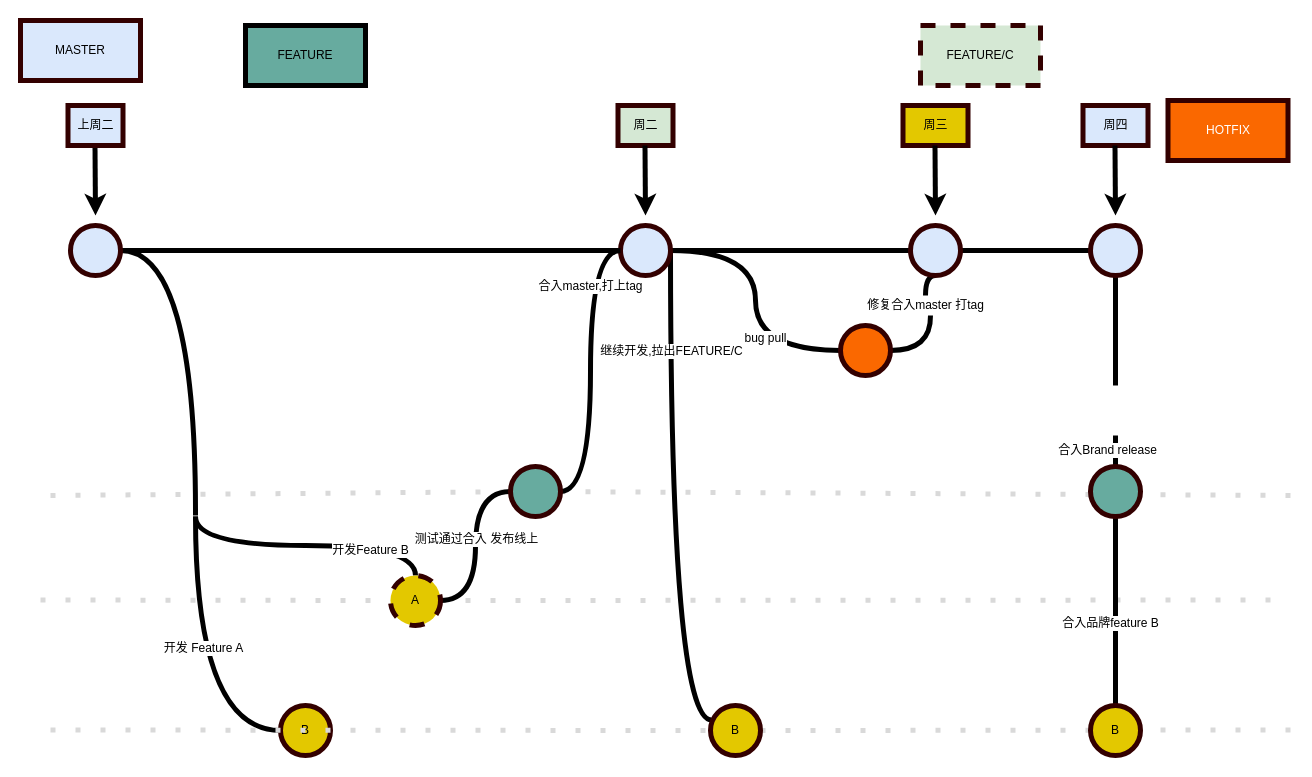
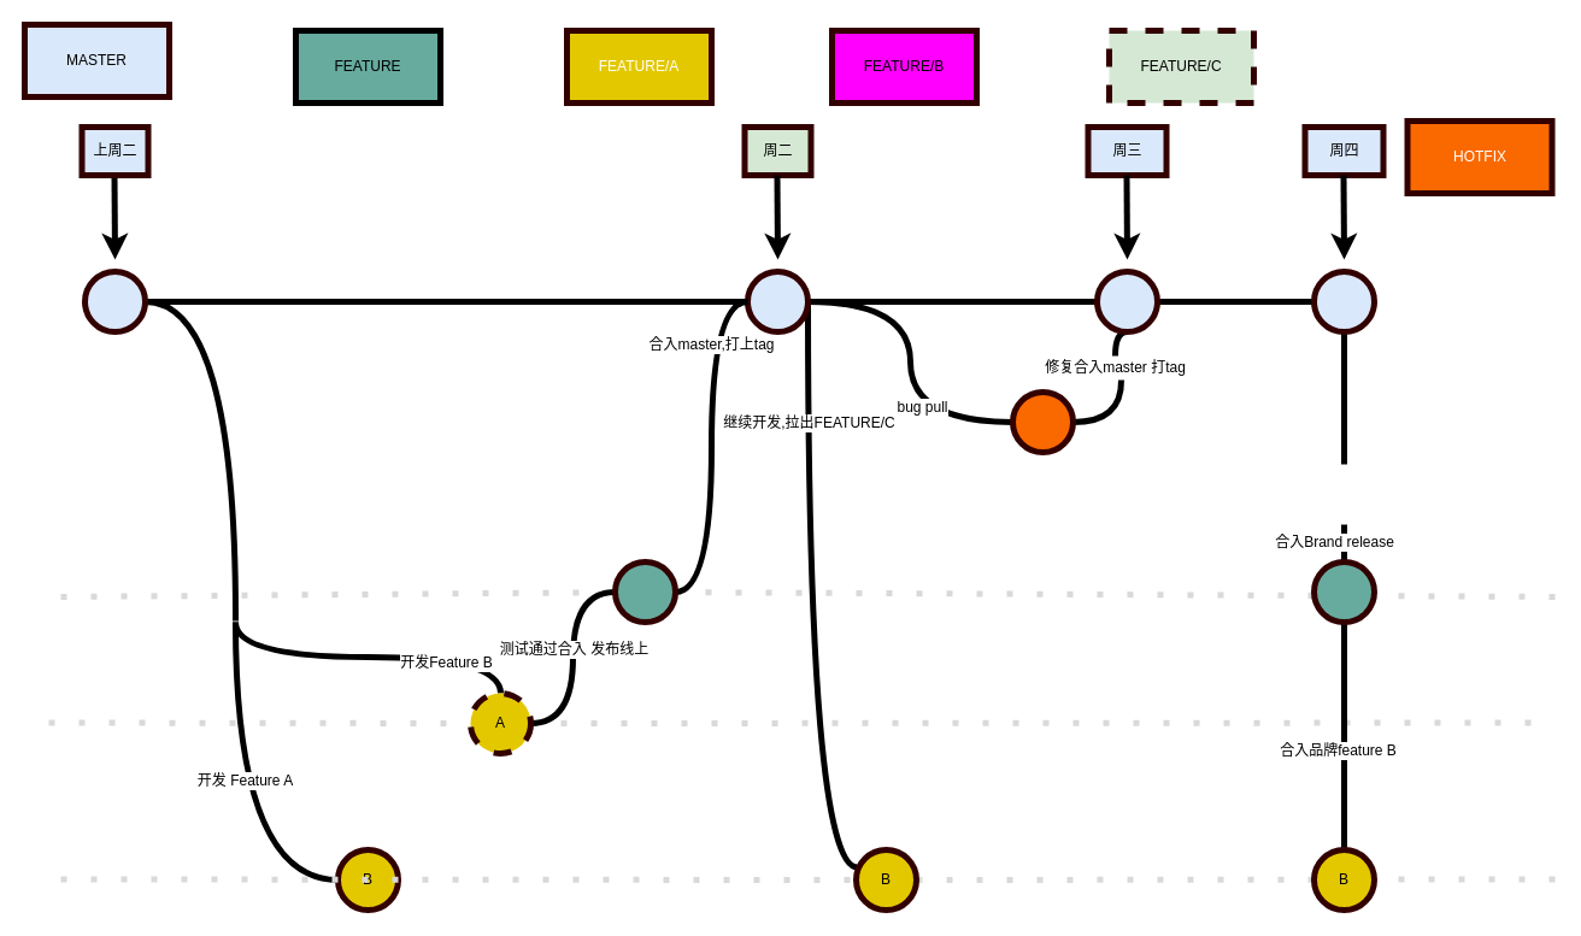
  <mxCell id="0" />
  <mxCell id="1" parent="0" />
  <mxCell id="2" value="" style="endArrow=none;dashed=1;html=1;strokeWidth=5;dashPattern=1 4;strokeColor=#D9D9D9;" edge="1" parent="1" target="44"><mxGeometry width="50" height="50" relative="1" as="geometry"><mxPoint x="50" y="495" as="sourcePoint" /><mxPoint x="1290" y="495" as="targetPoint" /></mxGeometry></mxCell>
  <mxCell id="3" value="" style="endArrow=none;dashed=1;html=1;strokeWidth=5;dashPattern=1 4;strokeColor=#D9D9D9;" edge="1" parent="1" source="50"><mxGeometry width="50" height="50" relative="1" as="geometry"><mxPoint x="50" y="729.5" as="sourcePoint" /><mxPoint x="1290" y="729.5" as="targetPoint" /></mxGeometry></mxCell>
  <mxCell id="4" value="" style="endArrow=none;dashed=1;html=1;strokeWidth=5;dashPattern=1 4;strokeColor=#D9D9D9;" edge="1" parent="1" source="45"><mxGeometry width="50" height="50" relative="1" as="geometry"><mxPoint x="40" y="599.5" as="sourcePoint" /><mxPoint x="1280" y="599.5" as="targetPoint" /></mxGeometry></mxCell>
  <mxCell id="5" value="" style="endArrow=none;dashed=1;html=1;strokeWidth=5;dashPattern=1 4;strokeColor=#D9D9D9;" edge="1" parent="1" source="44"><mxGeometry width="50" height="50" relative="1" as="geometry"><mxPoint x="50" y="495" as="sourcePoint" /><mxPoint x="1290" y="495" as="targetPoint" /></mxGeometry></mxCell>
  <mxCell id="6" value="MASTER" style="rounded=0;whiteSpace=wrap;html=1;strokeWidth=5;fillColor=#dae8fc;strokeColor=#330000;" vertex="1" parent="1"><mxGeometry x="20" y="20" width="120" height="60" as="geometry" /></mxCell>
  <mxCell id="7" value="FEATURE" style="rounded=0;whiteSpace=wrap;html=1;strokeWidth=5;fillColor=#67AB9F;" vertex="1" parent="1"><mxGeometry x="245" y="25" width="120" height="60" as="geometry" /></mxCell>
+ <mxCell id="8" value="FEATURE/A&lt;br&gt;" style="rounded=0;whiteSpace=wrap;html=1;strokeWidth=5;fillColor=#e3c800;strokeColor=#330000;fontColor=#ffffff;" vertex="1" parent="1"><mxGeometry x="470" y="25" width="120" height="60" as="geometry" /></mxCell>
  <mxCell id="9" value="HOTFIX" style="rounded=0;whiteSpace=wrap;html=1;strokeWidth=5;fillColor=#fa6800;strokeColor=#330000;fontColor=#ffffff;" vertex="1" parent="1"><mxGeometry x="1167.5" y="100" width="120" height="60" as="geometry" /></mxCell>
  <mxCell id="10" style="edgeStyle=orthogonalEdgeStyle;rounded=0;orthogonalLoop=1;jettySize=auto;html=1;strokeWidth=5;curved=1;endArrow=none;endFill=0;" edge="1" parent="1" source="12"><mxGeometry relative="1" as="geometry"><mxPoint x="195" y="515" as="targetPoint" /></mxGeometry></mxCell>
  <mxCell id="11" style="edgeStyle=orthogonalEdgeStyle;curved=1;rounded=0;orthogonalLoop=1;jettySize=auto;html=1;entryX=0;entryY=0.5;entryDx=0;entryDy=0;endArrow=none;endFill=0;strokeWidth=5;" edge="1" parent="1" source="12" target="18"><mxGeometry relative="1" as="geometry" /></mxCell>
  <mxCell id="12" value="" style="ellipse;whiteSpace=wrap;html=1;aspect=fixed;strokeColor=#330000;fillColor=#DAE8FC;strokeWidth=5;" vertex="1" parent="1"><mxGeometry x="70" y="225" width="50" height="50" as="geometry" /></mxCell>
  <mxCell id="13" style="edgeStyle=orthogonalEdgeStyle;curved=1;rounded=0;orthogonalLoop=1;jettySize=auto;html=1;entryX=0;entryY=0.5;entryDx=0;entryDy=0;endArrow=none;endFill=0;strokeWidth=5;" edge="1" parent="1" source="18" target="32"><mxGeometry relative="1" as="geometry" /></mxCell>
  <mxCell id="14" style="edgeStyle=orthogonalEdgeStyle;curved=1;rounded=0;orthogonalLoop=1;jettySize=auto;html=1;entryX=0;entryY=0.5;entryDx=0;entryDy=0;endArrow=none;endFill=0;strokeWidth=5;" edge="1" parent="1" source="18" target="49"><mxGeometry relative="1" as="geometry" /></mxCell>
  <mxCell id="15" value="bug pull" style="text;html=1;align=center;verticalAlign=middle;resizable=0;points=[];labelBackgroundColor=#ffffff;" vertex="1" connectable="0" parent="14"><mxGeometry x="0.438" y="13" relative="1" as="geometry"><mxPoint as="offset" /></mxGeometry></mxCell>
  <mxCell id="16" style="edgeStyle=orthogonalEdgeStyle;curved=1;rounded=0;orthogonalLoop=1;jettySize=auto;html=1;entryX=0.02;entryY=0.29;entryDx=0;entryDy=0;entryPerimeter=0;endArrow=none;endFill=0;strokeWidth=5;" edge="1" parent="1" source="18" target="50"><mxGeometry relative="1" as="geometry"><Array as="points"><mxPoint x="670" y="720" /></Array></mxGeometry></mxCell>
  <mxCell id="17" value="继续开发,拉出FEATURE/C" style="text;html=1;align=center;verticalAlign=middle;resizable=0;points=[];labelBackgroundColor=#ffffff;" vertex="1" connectable="0" parent="16"><mxGeometry x="-0.812" relative="1" as="geometry"><mxPoint y="52" as="offset" /></mxGeometry></mxCell>
  <mxCell id="18" value="" style="ellipse;whiteSpace=wrap;html=1;aspect=fixed;strokeColor=#330000;fillColor=#DAE8FC;strokeWidth=5;" vertex="1" parent="1"><mxGeometry x="620" y="225" width="50" height="50" as="geometry" /></mxCell>
  <mxCell id="19" value="" style="endArrow=classic;html=1;strokeWidth=5;" edge="1" parent="1"><mxGeometry width="50" height="50" relative="1" as="geometry"><mxPoint x="94.5" y="145" as="sourcePoint" /><mxPoint x="95" y="215" as="targetPoint" /></mxGeometry></mxCell>
  <mxCell id="20" style="edgeStyle=orthogonalEdgeStyle;rounded=0;orthogonalLoop=1;jettySize=auto;html=1;entryX=0.5;entryY=0;entryDx=0;entryDy=0;curved=1;endArrow=none;endFill=0;strokeWidth=5;" edge="1" parent="1" target="45"><mxGeometry relative="1" as="geometry"><Array as="points"><mxPoint x="195" y="545" /><mxPoint x="415" y="545" /></Array><mxPoint x="195" y="516" as="sourcePoint" /></mxGeometry></mxCell>
  <mxCell id="21" value="开发Feature B" style="text;html=1;align=center;verticalAlign=middle;resizable=0;points=[];labelBackgroundColor=#ffffff;" vertex="1" connectable="0" parent="20"><mxGeometry x="0.458" y="-4" relative="1" as="geometry"><mxPoint as="offset" /></mxGeometry></mxCell>
  <mxCell id="22" style="edgeStyle=orthogonalEdgeStyle;rounded=0;orthogonalLoop=1;jettySize=auto;html=1;entryX=0;entryY=0.5;entryDx=0;entryDy=0;curved=1;strokeWidth=5;endArrow=none;endFill=0;" edge="1" parent="1" target="30"><mxGeometry relative="1" as="geometry"><Array as="points"><mxPoint x="195" y="730" /></Array><mxPoint x="195" y="516" as="sourcePoint" /></mxGeometry></mxCell>
  <mxCell id="23" value="开发 Feature A" style="text;html=1;align=center;verticalAlign=middle;resizable=0;points=[];labelBackgroundColor=#ffffff;" vertex="1" connectable="0" parent="22"><mxGeometry x="-0.124" y="7" relative="1" as="geometry"><mxPoint as="offset" /></mxGeometry></mxCell>
  <mxCell id="24" value="上周二" style="rounded=0;whiteSpace=wrap;html=1;strokeWidth=5;fillColor=#dae8fc;strokeColor=#330000;" vertex="1" parent="1"><mxGeometry x="67.5" y="105" width="55" height="40" as="geometry" /></mxCell>
  <mxCell id="25" value="周四" style="rounded=0;whiteSpace=wrap;html=1;strokeWidth=5;fillColor=#dae8fc;strokeColor=#330000;" vertex="1" parent="1"><mxGeometry x="1082.5" y="105" width="65" height="40" as="geometry" /></mxCell>
  <mxCell id="26" value="" style="endArrow=classic;html=1;strokeWidth=5;" edge="1" parent="1"><mxGeometry width="50" height="50" relative="1" as="geometry"><mxPoint x="1114.5" y="145" as="sourcePoint" /><mxPoint x="1115" y="215" as="targetPoint" /></mxGeometry></mxCell>
  <mxCell id="27" style="edgeStyle=orthogonalEdgeStyle;curved=1;rounded=0;orthogonalLoop=1;jettySize=auto;html=1;entryX=0;entryY=0.5;entryDx=0;entryDy=0;endArrow=none;endFill=0;strokeWidth=5;" edge="1" parent="1" source="45" target="44"><mxGeometry relative="1" as="geometry" /></mxCell>
  <mxCell id="28" value="测试通过合入 发布线上" style="text;html=1;align=center;verticalAlign=middle;resizable=0;points=[];labelBackgroundColor=#ffffff;" vertex="1" connectable="0" parent="27"><mxGeometry x="0.086" relative="1" as="geometry"><mxPoint as="offset" /></mxGeometry></mxCell>
+ <mxCell id="29" value="FEATURE/B" style="rounded=0;whiteSpace=wrap;html=1;strokeWidth=5;fillColor=#FF00FF;strokeColor=#330000;gradientColor=none;" vertex="1" parent="1"><mxGeometry x="690" y="25" width="120" height="60" as="geometry" /></mxCell>
  <mxCell id="30" value="B" style="ellipse;whiteSpace=wrap;html=1;aspect=fixed;strokeColor=#330000;fillColor=#E3C800;strokeWidth=5;" vertex="1" parent="1"><mxGeometry x="280" y="705" width="50" height="50" as="geometry" /></mxCell>
  <mxCell id="31" style="edgeStyle=orthogonalEdgeStyle;rounded=0;orthogonalLoop=1;jettySize=auto;html=1;exitX=0.5;exitY=1;exitDx=0;exitDy=0;endArrow=none;endFill=0;strokeWidth=5;" edge="1" parent="1" source="32"><mxGeometry relative="1" as="geometry"><mxPoint x="1115" y="385" as="targetPoint" /></mxGeometry></mxCell>
  <mxCell id="32" value="" style="ellipse;whiteSpace=wrap;html=1;aspect=fixed;strokeColor=#330000;fillColor=#DAE8FC;strokeWidth=5;" vertex="1" parent="1"><mxGeometry x="1090" y="225" width="50" height="50" as="geometry" /></mxCell>
  <mxCell id="33" style="edgeStyle=orthogonalEdgeStyle;curved=1;rounded=0;orthogonalLoop=1;jettySize=auto;html=1;entryX=0.5;entryY=1;entryDx=0;entryDy=0;endArrow=none;endFill=0;strokeWidth=5;" edge="1" parent="1" source="36" target="53"><mxGeometry relative="1" as="geometry" /></mxCell>
  <mxCell id="34" value="周二" style="rounded=0;whiteSpace=wrap;html=1;strokeWidth=5;fillColor=#d5e8d4;strokeColor=#330000;" vertex="1" parent="1"><mxGeometry x="617.5" y="105" width="55" height="40" as="geometry" /></mxCell>
  <mxCell id="35" value="" style="endArrow=classic;html=1;strokeWidth=5;" edge="1" parent="1"><mxGeometry width="50" height="50" relative="1" as="geometry"><mxPoint x="644.5" y="145" as="sourcePoint" /><mxPoint x="645" y="215" as="targetPoint" /></mxGeometry></mxCell>
  <mxCell id="36" value="修复合入master 打tag" style="text;html=1;align=center;verticalAlign=middle;resizable=0;points=[];autosize=1;" vertex="1" parent="1"><mxGeometry x="860" y="295" width="130" height="20" as="geometry" /></mxCell>
  <mxCell id="37" style="edgeStyle=orthogonalEdgeStyle;curved=1;rounded=0;orthogonalLoop=1;jettySize=auto;html=1;endArrow=none;endFill=0;strokeWidth=5;" edge="1" parent="1" source="49"><mxGeometry relative="1" as="geometry"><mxPoint x="930" y="340" as="sourcePoint" /><mxPoint x="930" y="315" as="targetPoint" /></mxGeometry></mxCell>
  <mxCell id="38" style="edgeStyle=orthogonalEdgeStyle;rounded=0;orthogonalLoop=1;jettySize=auto;html=1;exitX=0.5;exitY=1;exitDx=0;exitDy=0;entryX=0.5;entryY=0;entryDx=0;entryDy=0;endArrow=none;endFill=0;strokeWidth=5;" edge="1" parent="1" target="40"><mxGeometry relative="1" as="geometry"><mxPoint x="1115" y="435" as="sourcePoint" /></mxGeometry></mxCell>
  <mxCell id="39" style="edgeStyle=orthogonalEdgeStyle;rounded=0;orthogonalLoop=1;jettySize=auto;html=1;endArrow=none;endFill=0;strokeWidth=5;" edge="1" parent="1" source="40" target="41"><mxGeometry relative="1" as="geometry" /></mxCell>
  <mxCell id="40" value="" style="ellipse;whiteSpace=wrap;html=1;aspect=fixed;strokeColor=#330000;fillColor=#67AB9F;strokeWidth=5;" vertex="1" parent="1"><mxGeometry x="1090" y="466" width="50" height="50" as="geometry" /></mxCell>
  <mxCell id="41" value="B" style="ellipse;whiteSpace=wrap;html=1;aspect=fixed;strokeColor=#330000;fillColor=#E3C800;strokeWidth=5;" vertex="1" parent="1"><mxGeometry x="1090" y="705" width="50" height="50" as="geometry" /></mxCell>
  <mxCell id="42" style="edgeStyle=orthogonalEdgeStyle;curved=1;rounded=0;orthogonalLoop=1;jettySize=auto;html=1;entryX=0;entryY=0.5;entryDx=0;entryDy=0;endArrow=none;endFill=0;strokeWidth=5;" edge="1" parent="1" source="44" target="18"><mxGeometry relative="1" as="geometry" /></mxCell>
  <mxCell id="43" value="合入master,打上tag" style="text;html=1;align=center;verticalAlign=middle;resizable=0;points=[];labelBackgroundColor=#ffffff;" vertex="1" connectable="0" parent="42"><mxGeometry x="-0.076" y="1" relative="1" as="geometry"><mxPoint y="-97" as="offset" /></mxGeometry></mxCell>
  <mxCell id="44" value="" style="ellipse;whiteSpace=wrap;html=1;aspect=fixed;strokeColor=#330000;fillColor=#67AB9F;strokeWidth=5;" vertex="1" parent="1"><mxGeometry x="510" y="466" width="50" height="50" as="geometry" /></mxCell>
  <mxCell id="45" value="A" style="ellipse;whiteSpace=wrap;html=1;aspect=fixed;strokeColor=#330000;fillColor=#E3C800;strokeWidth=5;dashed=1;" vertex="1" parent="1"><mxGeometry x="390" y="575" width="50" height="50" as="geometry" /></mxCell>
  <mxCell id="46" value="" style="endArrow=none;dashed=1;html=1;strokeWidth=5;dashPattern=1 4;strokeColor=#D9D9D9;" edge="1" parent="1" target="45"><mxGeometry width="50" height="50" relative="1" as="geometry"><mxPoint x="40" y="599.5" as="sourcePoint" /><mxPoint x="1280" y="599.5" as="targetPoint" /></mxGeometry></mxCell>
  <mxCell id="47" value="合入Brand release" style="text;html=1;align=center;verticalAlign=middle;resizable=0;points=[];labelBackgroundColor=#ffffff;" vertex="1" connectable="0" parent="1"><mxGeometry x="1115" y="455" as="geometry"><mxPoint x="-9" y="-6" as="offset" /></mxGeometry></mxCell>
  <mxCell id="48" value="合入品牌feature B" style="text;html=1;align=center;verticalAlign=middle;resizable=0;points=[];labelBackgroundColor=#ffffff;" vertex="1" connectable="0" parent="1"><mxGeometry x="1115" y="625" as="geometry"><mxPoint x="-6" y="-3" as="offset" /></mxGeometry></mxCell>
  <mxCell id="49" value="" style="ellipse;whiteSpace=wrap;html=1;aspect=fixed;strokeColor=#330000;fillColor=#FA6800;strokeWidth=5;" vertex="1" parent="1"><mxGeometry x="840" y="325" width="50" height="50" as="geometry" /></mxCell>
  <mxCell id="50" value="B" style="ellipse;whiteSpace=wrap;html=1;aspect=fixed;strokeColor=#330000;fillColor=#E3C800;strokeWidth=5;" vertex="1" parent="1"><mxGeometry x="710" y="705" width="50" height="50" as="geometry" /></mxCell>
  <mxCell id="51" value="" style="endArrow=none;dashed=1;html=1;strokeWidth=5;dashPattern=1 4;strokeColor=#D9D9D9;" edge="1" parent="1" target="50"><mxGeometry width="50" height="50" relative="1" as="geometry"><mxPoint x="50" y="729.5" as="sourcePoint" /><mxPoint x="1290" y="729.5" as="targetPoint" /></mxGeometry></mxCell>
  <mxCell id="52" value="FEATURE/C" style="rounded=0;whiteSpace=wrap;html=1;strokeWidth=5;strokeColor=#330000;gradientColor=none;fillColor=#D5E8D4;dashed=1;" vertex="1" parent="1"><mxGeometry x="920" y="25" width="120" height="60" as="geometry" /></mxCell>
  <mxCell id="53" value="" style="ellipse;whiteSpace=wrap;html=1;aspect=fixed;strokeColor=#330000;fillColor=#DAE8FC;strokeWidth=5;" vertex="1" parent="1"><mxGeometry x="910" y="225" width="50" height="50" as="geometry" /></mxCell>
- <mxCell id="54" value="周三" style="rounded=0;whiteSpace=wrap;html=1;strokeWidth=5;fillColor=#e3c800;strokeColor=#330000;" vertex="1" parent="1"><mxGeometry x="902.5" y="105" width="65" height="40" as="geometry" /></mxCell>
+ <mxCell id="54" value="周三" style="rounded=0;whiteSpace=wrap;html=1;strokeWidth=5;fillColor=#dae8fc;strokeColor=#330000;" vertex="1" parent="1"><mxGeometry x="902.5" y="105" width="65" height="40" as="geometry" /></mxCell>
  <mxCell id="55" value="" style="endArrow=classic;html=1;strokeWidth=5;" edge="1" parent="1"><mxGeometry width="50" height="50" relative="1" as="geometry"><mxPoint x="934.5" y="145" as="sourcePoint" /><mxPoint x="935" y="215" as="targetPoint" /></mxGeometry></mxCell>
